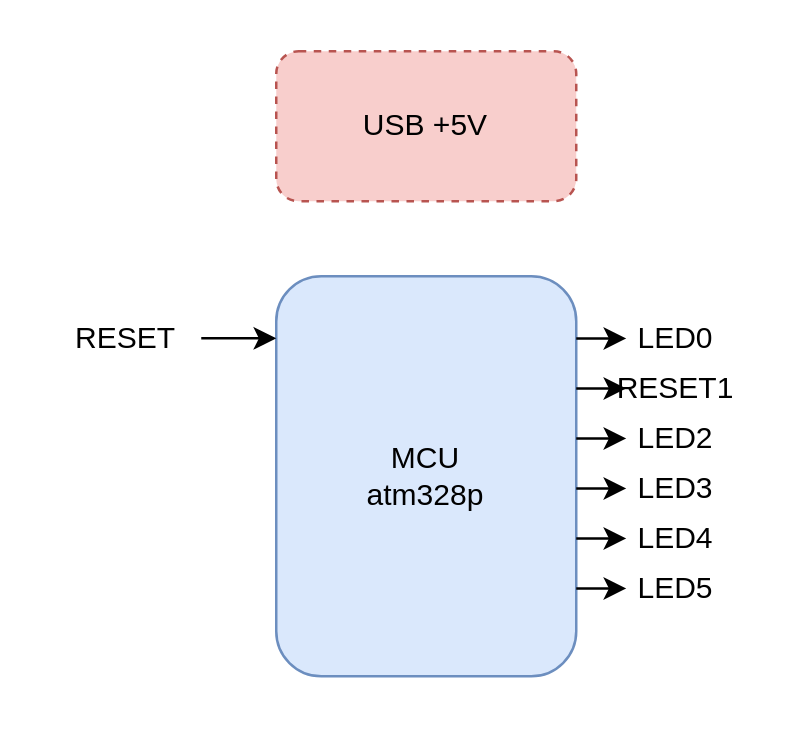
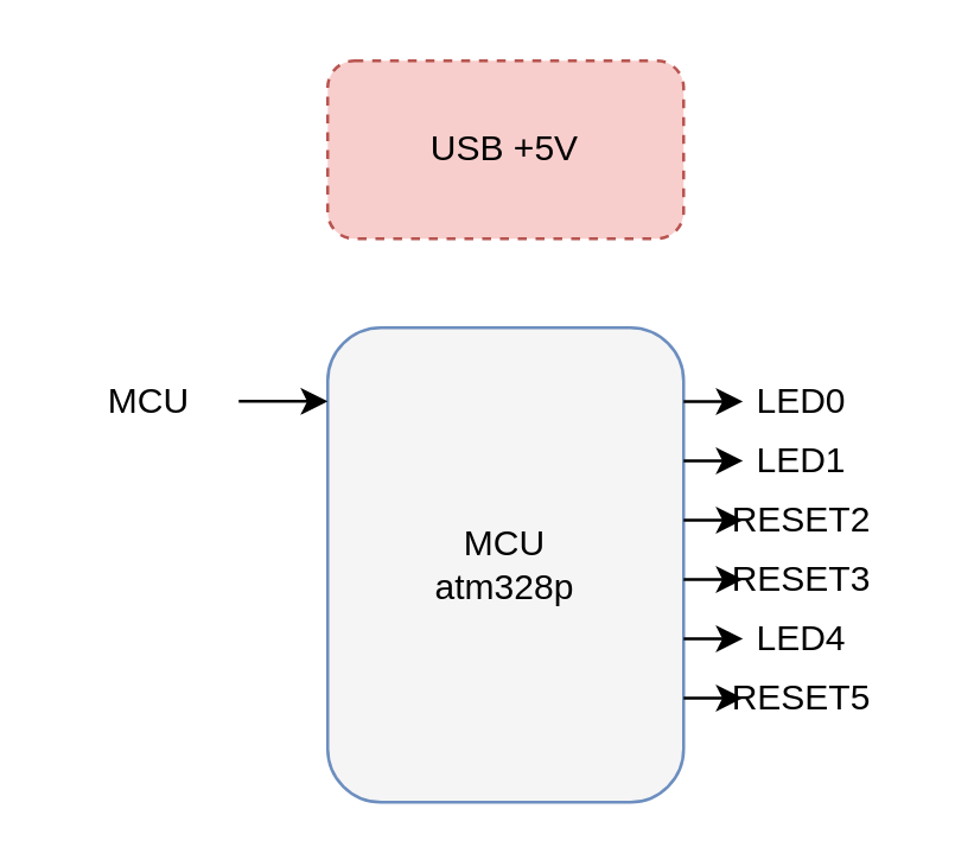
  <mxCell id="0" />
  <mxCell id="1" parent="0" />
  <mxCell id="2" value="USB +5V" style="rounded=1;whiteSpace=wrap;html=1;fillColor=#f8cecc;strokeColor=#b85450;dashed=1;" vertex="1" parent="1"><mxGeometry x="110" y="20" width="120" height="60" as="geometry" /></mxCell>
- <mxCell id="3" value="MCU&lt;br&gt;atm328p" style="rounded=1;whiteSpace=wrap;html=1;fillColor=#dae8fc;strokeColor=#6c8ebf;" vertex="1" parent="1"><mxGeometry x="110" y="110" width="120" height="160" as="geometry" /></mxCell>
+ <mxCell id="3" value="MCU&lt;br&gt;atm328p" style="rounded=1;whiteSpace=wrap;html=1;fillColor=#f5f5f5;strokeColor=#6c8ebf;" vertex="1" parent="1"><mxGeometry x="110" y="110" width="120" height="160" as="geometry" /></mxCell>
  <mxCell id="4" value="LED0" style="text;html=1;strokeColor=none;fillColor=none;align=center;verticalAlign=middle;whiteSpace=wrap;rounded=0;" vertex="1" parent="1"><mxGeometry x="240" y="120" width="60" height="30" as="geometry" /></mxCell>
- <mxCell id="5" value="RESET1" style="text;html=1;strokeColor=none;fillColor=none;align=center;verticalAlign=middle;whiteSpace=wrap;rounded=0;" vertex="1" parent="1"><mxGeometry x="240" y="140" width="60" height="30" as="geometry" /></mxCell>
+ <mxCell id="5" value="LED1" style="text;html=1;strokeColor=none;fillColor=none;align=center;verticalAlign=middle;whiteSpace=wrap;rounded=0;" vertex="1" parent="1"><mxGeometry x="240" y="140" width="60" height="30" as="geometry" /></mxCell>
  <mxCell id="6" value="" style="edgeStyle=orthogonalEdgeStyle;rounded=0;orthogonalLoop=1;jettySize=auto;html=1;" edge="1" parent="1"><mxGeometry relative="1" as="geometry"><mxPoint x="230" y="134.89" as="sourcePoint" /><mxPoint x="250" y="134.89" as="targetPoint" /></mxGeometry></mxCell>
- <mxCell id="7" value="LED2" style="text;html=1;strokeColor=none;fillColor=none;align=center;verticalAlign=middle;whiteSpace=wrap;rounded=0;" vertex="1" parent="1"><mxGeometry x="240" y="160" width="60" height="30" as="geometry" /></mxCell>
- <mxCell id="8" value="LED3" style="text;html=1;strokeColor=none;fillColor=none;align=center;verticalAlign=middle;whiteSpace=wrap;rounded=0;" vertex="1" parent="1"><mxGeometry x="240" y="180" width="60" height="30" as="geometry" /></mxCell>
+ <mxCell id="7" value="RESET2" style="text;html=1;strokeColor=none;fillColor=none;align=center;verticalAlign=middle;whiteSpace=wrap;rounded=0;" vertex="1" parent="1"><mxGeometry x="240" y="160" width="60" height="30" as="geometry" /></mxCell>
+ <mxCell id="8" value="RESET3" style="text;html=1;strokeColor=none;fillColor=none;align=center;verticalAlign=middle;whiteSpace=wrap;rounded=0;" vertex="1" parent="1"><mxGeometry x="240" y="180" width="60" height="30" as="geometry" /></mxCell>
  <mxCell id="9" value="LED4" style="text;html=1;strokeColor=none;fillColor=none;align=center;verticalAlign=middle;whiteSpace=wrap;rounded=0;" vertex="1" parent="1"><mxGeometry x="240" y="200" width="60" height="30" as="geometry" /></mxCell>
- <mxCell id="10" value="LED5" style="text;html=1;strokeColor=none;fillColor=none;align=center;verticalAlign=middle;whiteSpace=wrap;rounded=0;" vertex="1" parent="1"><mxGeometry x="240" y="220" width="60" height="30" as="geometry" /></mxCell>
+ <mxCell id="10" value="RESET5" style="text;html=1;strokeColor=none;fillColor=none;align=center;verticalAlign=middle;whiteSpace=wrap;rounded=0;" vertex="1" parent="1"><mxGeometry x="240" y="220" width="60" height="30" as="geometry" /></mxCell>
  <mxCell id="11" value="" style="edgeStyle=orthogonalEdgeStyle;rounded=0;orthogonalLoop=1;jettySize=auto;html=1;" edge="1" parent="1"><mxGeometry relative="1" as="geometry"><mxPoint x="230" y="154.89" as="sourcePoint" /><mxPoint x="250" y="154.89" as="targetPoint" /></mxGeometry></mxCell>
  <mxCell id="12" value="" style="edgeStyle=orthogonalEdgeStyle;rounded=0;orthogonalLoop=1;jettySize=auto;html=1;" edge="1" parent="1"><mxGeometry relative="1" as="geometry"><mxPoint x="230" y="174.89" as="sourcePoint" /><mxPoint x="250" y="174.89" as="targetPoint" /></mxGeometry></mxCell>
  <mxCell id="13" value="" style="edgeStyle=orthogonalEdgeStyle;rounded=0;orthogonalLoop=1;jettySize=auto;html=1;" edge="1" parent="1"><mxGeometry relative="1" as="geometry"><mxPoint x="230" y="194.89" as="sourcePoint" /><mxPoint x="250" y="194.89" as="targetPoint" /></mxGeometry></mxCell>
  <mxCell id="14" value="" style="edgeStyle=orthogonalEdgeStyle;rounded=0;orthogonalLoop=1;jettySize=auto;html=1;" edge="1" parent="1"><mxGeometry relative="1" as="geometry"><mxPoint x="230" y="214.89" as="sourcePoint" /><mxPoint x="250" y="214.89" as="targetPoint" /></mxGeometry></mxCell>
  <mxCell id="15" value="" style="edgeStyle=orthogonalEdgeStyle;rounded=0;orthogonalLoop=1;jettySize=auto;html=1;" edge="1" parent="1"><mxGeometry relative="1" as="geometry"><mxPoint x="230" y="234.89" as="sourcePoint" /><mxPoint x="250" y="234.89" as="targetPoint" /></mxGeometry></mxCell>
  <mxCell id="16" value="" style="endArrow=classic;html=1;rounded=0;" edge="1" parent="1"><mxGeometry width="50" height="50" relative="1" as="geometry"><mxPoint x="80" y="134.83" as="sourcePoint" /><mxPoint x="110" y="134.83" as="targetPoint" /></mxGeometry></mxCell>
- <mxCell id="17" value="RESET" style="text;html=1;strokeColor=none;fillColor=none;align=center;verticalAlign=middle;whiteSpace=wrap;rounded=0;" vertex="1" parent="1"><mxGeometry x="20" y="120" width="60" height="30" as="geometry" /></mxCell>
+ <mxCell id="17" value="MCU" style="text;html=1;strokeColor=none;fillColor=none;align=center;verticalAlign=middle;whiteSpace=wrap;rounded=0;" vertex="1" parent="1"><mxGeometry x="20" y="120" width="60" height="30" as="geometry" /></mxCell>
